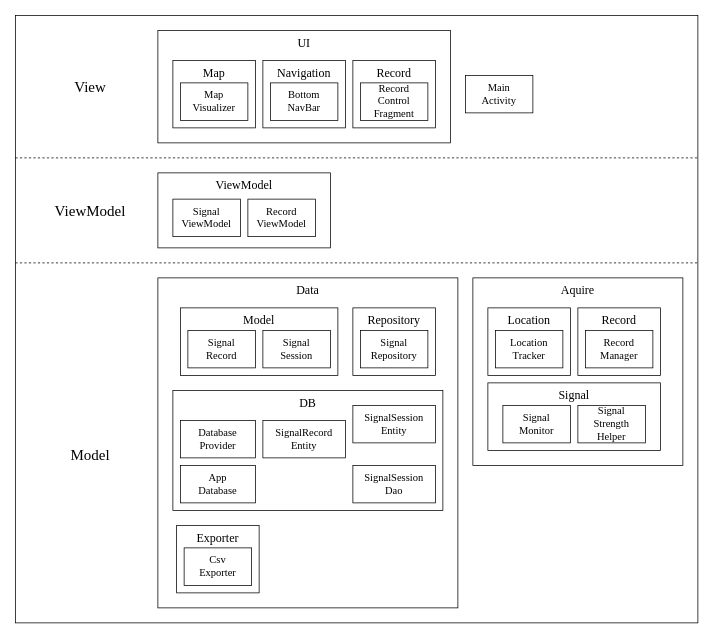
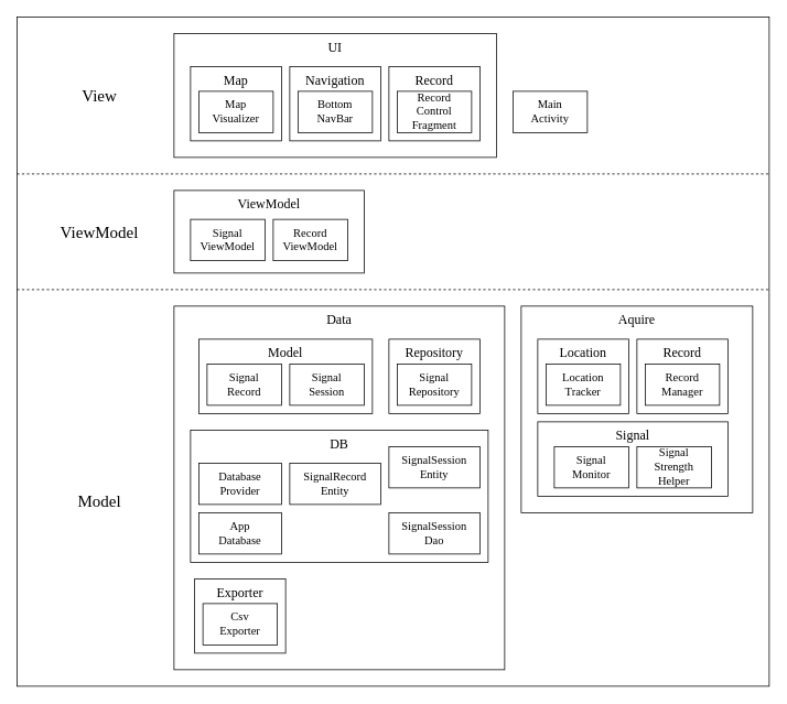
  <mxCell id="0" />
  <mxCell id="1" parent="0" />
  <mxCell id="2" value="" style="rounded=0;whiteSpace=wrap;html=1;" vertex="1" parent="1"><mxGeometry x="20" y="20" width="910" height="810" as="geometry" /></mxCell>
  <mxCell id="3" value="ViewModel" style="rounded=0;whiteSpace=wrap;html=1;fontSize=16;fontFamily=Verdana;verticalAlign=top;" vertex="1" parent="1"><mxGeometry x="210" y="230" width="230" height="100" as="geometry" /></mxCell>
  <mxCell id="4" value="UI" style="rounded=0;whiteSpace=wrap;html=1;fontSize=16;fontFamily=Verdana;align=center;verticalAlign=top;" vertex="1" parent="1"><mxGeometry x="210" y="40" width="390" height="150" as="geometry" /></mxCell>
  <mxCell id="5" value="Data" style="rounded=0;whiteSpace=wrap;html=1;fontSize=16;fontFamily=Verdana;verticalAlign=top;" vertex="1" parent="1"><mxGeometry x="210" y="370" width="400" height="440" as="geometry" /></mxCell>
  <mxCell id="6" value="Aquire" style="rounded=0;whiteSpace=wrap;html=1;fontSize=16;fontFamily=Verdana;verticalAlign=top;" vertex="1" parent="1"><mxGeometry x="630" y="370" width="280" height="250" as="geometry" /></mxCell>
  <mxCell id="7" value="DB" style="rounded=0;whiteSpace=wrap;html=1;fontSize=16;fontFamily=Verdana;verticalAlign=top;" vertex="1" parent="1"><mxGeometry x="230" y="520" width="360" height="160" as="geometry" /></mxCell>
  <mxCell id="8" value="Model" style="rounded=0;whiteSpace=wrap;html=1;fontSize=16;fontFamily=Verdana;verticalAlign=top;" vertex="1" parent="1"><mxGeometry x="240" y="410" width="210" height="90" as="geometry" /></mxCell>
  <mxCell id="9" value="Repository" style="rounded=0;whiteSpace=wrap;html=1;fontSize=16;fontFamily=Verdana;verticalAlign=top;" vertex="1" parent="1"><mxGeometry x="470" y="410" width="110" height="90" as="geometry" /></mxCell>
  <mxCell id="10" value="Exporter" style="rounded=0;whiteSpace=wrap;html=1;fontSize=16;fontFamily=Verdana;verticalAlign=top;" vertex="1" parent="1"><mxGeometry x="235" y="700" width="110" height="90" as="geometry" /></mxCell>
  <mxCell id="11" value="Record" style="rounded=0;whiteSpace=wrap;html=1;fontSize=16;fontFamily=Verdana;verticalAlign=top;" vertex="1" parent="1"><mxGeometry x="770" y="410" width="110" height="90" as="geometry" /></mxCell>
  <mxCell id="12" value="Location" style="rounded=0;whiteSpace=wrap;html=1;fontSize=16;fontFamily=Verdana;verticalAlign=top;" vertex="1" parent="1"><mxGeometry x="650" y="410" width="110" height="90" as="geometry" /></mxCell>
  <mxCell id="13" value="Signal&lt;div&gt;Record&lt;/div&gt;" style="rounded=0;whiteSpace=wrap;html=1;fontSize=14;fontFamily=Verdana;verticalAlign=middle;" vertex="1" parent="1"><mxGeometry x="250" y="440" width="90" height="50" as="geometry" /></mxCell>
  <mxCell id="14" value="Signal&lt;div&gt;Repository&lt;/div&gt;" style="rounded=0;whiteSpace=wrap;html=1;fontSize=14;fontFamily=Verdana;verticalAlign=middle;" vertex="1" parent="1"><mxGeometry x="480" y="440" width="90" height="50" as="geometry" /></mxCell>
  <mxCell id="15" value="Csv&lt;div&gt;Exporter&lt;/div&gt;" style="rounded=0;whiteSpace=wrap;html=1;fontSize=14;fontFamily=Verdana;verticalAlign=middle;" vertex="1" parent="1"><mxGeometry x="245" y="730" width="90" height="50" as="geometry" /></mxCell>
  <mxCell id="16" value="App&lt;div&gt;Database&lt;/div&gt;" style="rounded=0;whiteSpace=wrap;html=1;fontSize=14;fontFamily=Verdana;verticalAlign=middle;" vertex="1" parent="1"><mxGeometry x="240" y="620" width="100" height="50" as="geometry" /></mxCell>
  <mxCell id="17" value="SignalRecord&lt;div&gt;Entity&lt;/div&gt;" style="rounded=0;whiteSpace=wrap;html=1;fontSize=14;fontFamily=Verdana;verticalAlign=middle;" vertex="1" parent="1"><mxGeometry x="350" y="560" width="110" height="50" as="geometry" /></mxCell>
  <mxCell id="18" value="Signal&lt;div&gt;Session&lt;/div&gt;" style="rounded=0;whiteSpace=wrap;html=1;fontSize=14;fontFamily=Verdana;verticalAlign=middle;" vertex="1" parent="1"><mxGeometry x="350" y="440" width="90" height="50" as="geometry" /></mxCell>
  <mxCell id="19" value="SignalSession&lt;div&gt;&lt;span style=&quot;background-color: transparent; color: light-dark(rgb(0, 0, 0), rgb(255, 255, 255));&quot;&gt;Dao&lt;/span&gt;&lt;/div&gt;" style="rounded=0;whiteSpace=wrap;html=1;fontSize=14;fontFamily=Verdana;verticalAlign=middle;" vertex="1" parent="1"><mxGeometry x="470" y="620" width="110" height="50" as="geometry" /></mxCell>
  <mxCell id="20" value="SignalSession&lt;div&gt;Entity&lt;/div&gt;" style="rounded=0;whiteSpace=wrap;html=1;fontSize=14;fontFamily=Verdana;verticalAlign=middle;" vertex="1" parent="1"><mxGeometry x="470" y="540" width="110" height="50" as="geometry" /></mxCell>
  <mxCell id="21" value="Database&lt;div&gt;Provider&lt;/div&gt;" style="rounded=0;whiteSpace=wrap;html=1;fontSize=14;fontFamily=Verdana;verticalAlign=middle;" vertex="1" parent="1"><mxGeometry x="240" y="560" width="100" height="50" as="geometry" /></mxCell>
  <mxCell id="22" value="Location&lt;div&gt;Tracker&lt;/div&gt;" style="rounded=0;whiteSpace=wrap;html=1;fontSize=14;fontFamily=Verdana;verticalAlign=middle;" vertex="1" parent="1"><mxGeometry x="660" y="440" width="90" height="50" as="geometry" /></mxCell>
  <mxCell id="23" value="Signal" style="rounded=0;whiteSpace=wrap;html=1;fontSize=16;fontFamily=Verdana;verticalAlign=top;" vertex="1" parent="1"><mxGeometry x="650" y="510" width="230" height="90" as="geometry" /></mxCell>
  <mxCell id="24" value="Record&lt;div&gt;Manager&lt;/div&gt;" style="rounded=0;whiteSpace=wrap;html=1;fontSize=14;fontFamily=Verdana;verticalAlign=middle;" vertex="1" parent="1"><mxGeometry x="780" y="440" width="90" height="50" as="geometry" /></mxCell>
  <mxCell id="25" value="Signal&lt;div&gt;Monitor&lt;/div&gt;" style="rounded=0;whiteSpace=wrap;html=1;fontSize=14;fontFamily=Verdana;verticalAlign=middle;" vertex="1" parent="1"><mxGeometry x="670" y="540" width="90" height="50" as="geometry" /></mxCell>
  <mxCell id="26" value="Signal&lt;div&gt;Strength&lt;/div&gt;&lt;div&gt;Helper&lt;/div&gt;" style="rounded=0;whiteSpace=wrap;html=1;fontSize=14;fontFamily=Verdana;verticalAlign=middle;" vertex="1" parent="1"><mxGeometry x="770" y="540" width="90" height="50" as="geometry" /></mxCell>
  <mxCell id="27" value="Signal&lt;div&gt;ViewModel&lt;/div&gt;" style="rounded=0;whiteSpace=wrap;html=1;fontSize=14;fontFamily=Verdana;verticalAlign=middle;" vertex="1" parent="1"><mxGeometry x="230" y="265" width="90" height="50" as="geometry" /></mxCell>
  <mxCell id="28" value="Record&lt;div&gt;ViewModel&lt;/div&gt;" style="rounded=0;whiteSpace=wrap;html=1;fontSize=14;fontFamily=Verdana;verticalAlign=middle;" vertex="1" parent="1"><mxGeometry x="330" y="265" width="90" height="50" as="geometry" /></mxCell>
  <mxCell id="29" value="Map" style="rounded=0;whiteSpace=wrap;html=1;fontSize=16;fontFamily=Verdana;verticalAlign=top;" vertex="1" parent="1"><mxGeometry x="230" y="80" width="110" height="90" as="geometry" /></mxCell>
  <mxCell id="30" value="Navigation" style="rounded=0;whiteSpace=wrap;html=1;fontSize=16;fontFamily=Verdana;verticalAlign=top;" vertex="1" parent="1"><mxGeometry x="350" y="80" width="110" height="90" as="geometry" /></mxCell>
  <mxCell id="31" value="Record" style="rounded=0;whiteSpace=wrap;html=1;fontSize=16;fontFamily=Verdana;verticalAlign=top;" vertex="1" parent="1"><mxGeometry x="470" y="80" width="110" height="90" as="geometry" /></mxCell>
  <mxCell id="32" value="Map&lt;div&gt;Visualizer&lt;/div&gt;" style="rounded=0;whiteSpace=wrap;html=1;fontSize=14;fontFamily=Verdana;verticalAlign=middle;" vertex="1" parent="1"><mxGeometry x="240" y="110" width="90" height="50" as="geometry" /></mxCell>
  <mxCell id="33" value="Bottom&lt;div&gt;NavBar&lt;/div&gt;" style="rounded=0;whiteSpace=wrap;html=1;fontSize=14;fontFamily=Verdana;verticalAlign=middle;" vertex="1" parent="1"><mxGeometry x="360" y="110" width="90" height="50" as="geometry" /></mxCell>
  <mxCell id="34" value="Record&lt;div&gt;Control&lt;div&gt;Fragment&lt;/div&gt;&lt;/div&gt;" style="rounded=0;whiteSpace=wrap;html=1;fontSize=14;fontFamily=Verdana;verticalAlign=middle;" vertex="1" parent="1"><mxGeometry x="480" y="110" width="90" height="50" as="geometry" /></mxCell>
  <mxCell id="35" value="" style="endArrow=none;dashed=1;html=1;rounded=0;exitX=0;exitY=0.25;exitDx=0;exitDy=0;entryX=1;entryY=0.25;entryDx=0;entryDy=0;" edge="1" parent="1"><mxGeometry width="50" height="50" relative="1" as="geometry"><mxPoint x="20" y="210" as="sourcePoint" /><mxPoint x="930" y="210" as="targetPoint" /></mxGeometry></mxCell>
  <mxCell id="36" value="" style="endArrow=none;dashed=1;html=1;rounded=0;exitX=0;exitY=0.5;exitDx=0;exitDy=0;entryX=1;entryY=0.5;entryDx=0;entryDy=0;" edge="1" parent="1"><mxGeometry width="50" height="50" relative="1" as="geometry"><mxPoint x="20" y="350" as="sourcePoint" /><mxPoint x="930" y="350" as="targetPoint" /></mxGeometry></mxCell>
- <mxCell id="37" value="Main&lt;div&gt;Activity&lt;/div&gt;" style="rounded=0;whiteSpace=wrap;html=1;fontSize=14;fontFamily=Verdana;verticalAlign=middle;" vertex="1" parent="1"><mxGeometry x="620" y="100" width="90" height="50" as="geometry" /></mxCell>
+ <mxCell id="37" value="Main&lt;div&gt;Activity&lt;/div&gt;" style="rounded=0;whiteSpace=wrap;html=1;fontSize=14;fontFamily=Verdana;verticalAlign=middle;" vertex="1" parent="1"><mxGeometry x="620" y="110" width="90" height="50" as="geometry" /></mxCell>
  <mxCell id="38" value="View" style="text;html=1;whiteSpace=wrap;strokeColor=none;fillColor=none;align=center;verticalAlign=middle;rounded=0;fontFamily=Verdana;fontSize=20;" vertex="1" parent="1"><mxGeometry x="90" y="100" width="60" height="30" as="geometry" /></mxCell>
  <mxCell id="39" value="ViewModel" style="text;html=1;whiteSpace=wrap;strokeColor=none;fillColor=none;align=center;verticalAlign=middle;rounded=0;fontFamily=Verdana;fontSize=20;" vertex="1" parent="1"><mxGeometry x="60" y="265" width="120" height="30" as="geometry" /></mxCell>
  <mxCell id="40" value="Model" style="text;html=1;whiteSpace=wrap;strokeColor=none;fillColor=none;align=center;verticalAlign=middle;rounded=0;fontFamily=Verdana;fontSize=20;" vertex="1" parent="1"><mxGeometry x="60" y="590" width="120" height="30" as="geometry" /></mxCell>
